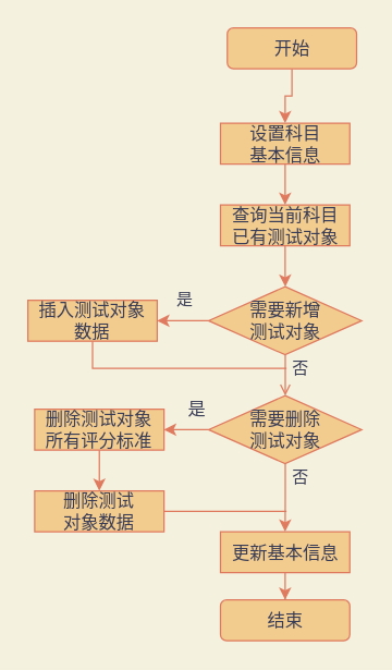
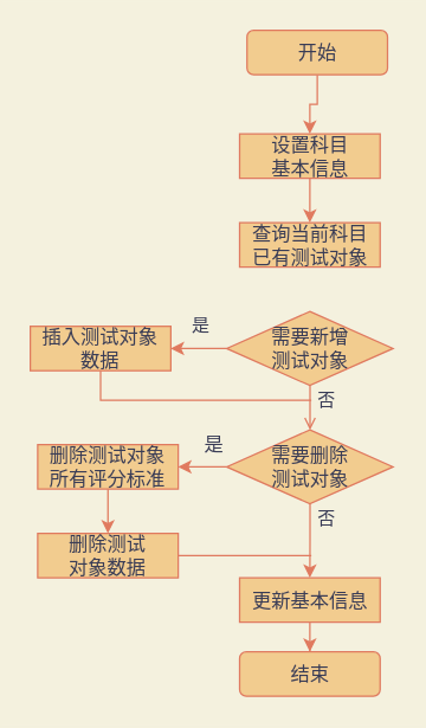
  <mxCell id="0" />
  <mxCell id="1" parent="0" />
  <mxCell id="2" value="" style="edgeStyle=orthogonalEdgeStyle;rounded=0;orthogonalLoop=1;jettySize=auto;html=1;strokeColor=#E07A5F;fontColor=#393C56;fontSize=13;exitX=0.5;exitY=1;exitDx=0;exitDy=0;labelBackgroundColor=#F4F1DE;" parent="1" source="14" target="4" edge="1"><mxGeometry relative="1" as="geometry"><mxPoint x="221.5" y="50" as="sourcePoint" /></mxGeometry></mxCell>
  <mxCell id="3" value="" style="edgeStyle=orthogonalEdgeStyle;rounded=0;sketch=0;orthogonalLoop=1;jettySize=auto;html=1;fontFamily=Helvetica;fontSize=13;fontColor=#393C56;endArrow=classic;endFill=1;strokeColor=#E07A5F;strokeWidth=1;fillColor=#F2CC8F;labelBackgroundColor=#F4F1DE;" parent="1" source="4" target="16" edge="1"><mxGeometry relative="1" as="geometry" /></mxCell>
  <mxCell id="4" value="设置科目&lt;br&gt;基本信息" style="whiteSpace=wrap;html=1;strokeWidth=1;fillColor=#F2CC8F;strokeColor=#E07A5F;fontColor=#393C56;fontSize=13;" parent="1" vertex="1"><mxGeometry x="161.5" y="90" width="95" height="30" as="geometry" /></mxCell>
  <mxCell id="5" value="" style="edgeStyle=orthogonalEdgeStyle;rounded=0;orthogonalLoop=1;jettySize=auto;html=1;strokeColor=#E07A5F;fontColor=#393C56;labelBackgroundColor=#F4F1DE;" parent="1" source="7" target="9" edge="1"><mxGeometry relative="1" as="geometry" /></mxCell>
  <mxCell id="6" value="" style="edgeStyle=orthogonalEdgeStyle;rounded=0;orthogonalLoop=1;jettySize=auto;html=1;strokeColor=#E07A5F;fontColor=#393C56;labelBackgroundColor=#F4F1DE;endArrow=open;" parent="1" source="7" target="13" edge="1"><mxGeometry relative="1" as="geometry" /></mxCell>
  <mxCell id="7" value="需要新增&lt;br&gt;测试对象" style="rhombus;whiteSpace=wrap;html=1;strokeWidth=1;fillColor=#F2CC8F;strokeColor=#E07A5F;fontColor=#393C56;fontSize=13;" parent="1" vertex="1"><mxGeometry x="152.75" y="210.04" width="112.5" height="50" as="geometry" /></mxCell>
  <mxCell id="8" value="" style="edgeStyle=orthogonalEdgeStyle;rounded=0;orthogonalLoop=1;jettySize=auto;html=1;endArrow=none;endFill=0;strokeColor=#E07A5F;fontColor=#393C56;labelBackgroundColor=#F4F1DE;" parent="1" source="9" edge="1"><mxGeometry relative="1" as="geometry"><mxPoint x="210" y="270" as="targetPoint" /><Array as="points"><mxPoint x="68" y="270" /></Array></mxGeometry></mxCell>
  <mxCell id="9" value="插入测试对象&lt;br&gt;数据" style="whiteSpace=wrap;html=1;strokeWidth=1;fillColor=#F2CC8F;strokeColor=#E07A5F;fontColor=#393C56;fontSize=13;" parent="1" vertex="1"><mxGeometry x="20" y="220.04" width="95" height="30" as="geometry" /></mxCell>
  <mxCell id="10" value="是" style="text;html=1;align=center;verticalAlign=middle;resizable=0;points=[];autosize=1;strokeColor=none;fillColor=none;fontColor=#393C56;fontSize=13;" parent="1" vertex="1"><mxGeometry x="129" y="290" width="30" height="20" as="geometry" /></mxCell>
  <mxCell id="11" value="" style="edgeStyle=orthogonalEdgeStyle;rounded=0;orthogonalLoop=1;jettySize=auto;html=1;strokeColor=#E07A5F;fontColor=#393C56;entryX=0.5;entryY=0;entryDx=0;entryDy=0;labelBackgroundColor=#F4F1DE;" parent="1" source="13" target="23" edge="1"><mxGeometry relative="1" as="geometry"><mxPoint x="209" y="370" as="targetPoint" /></mxGeometry></mxCell>
  <mxCell id="12" value="" style="edgeStyle=orthogonalEdgeStyle;rounded=0;orthogonalLoop=1;jettySize=auto;html=1;endArrow=classic;endFill=1;strokeColor=#E07A5F;fontColor=#393C56;labelBackgroundColor=#F4F1DE;" parent="1" source="13" target="19" edge="1"><mxGeometry relative="1" as="geometry" /></mxCell>
  <mxCell id="13" value="需要删除&lt;br&gt;测试对象" style="rhombus;whiteSpace=wrap;html=1;strokeWidth=1;fillColor=#F2CC8F;strokeColor=#E07A5F;fontColor=#393C56;fontSize=13;" parent="1" vertex="1"><mxGeometry x="152.75" y="290" width="112.5" height="50" as="geometry" /></mxCell>
  <mxCell id="14" value="开始" style="rounded=1;whiteSpace=wrap;html=1;sketch=0;fontFamily=Helvetica;fontSize=13;fontColor=#393C56;strokeColor=#E07A5F;fillColor=#F2CC8F;strokeWidth=1;" parent="1" vertex="1"><mxGeometry x="166.5" y="20" width="95" height="30" as="geometry" /></mxCell>
- <mxCell id="15" value="" style="edgeStyle=orthogonalEdgeStyle;rounded=0;orthogonalLoop=1;jettySize=auto;html=1;strokeColor=#E07A5F;fontColor=#393C56;labelBackgroundColor=#F4F1DE;" parent="1" source="16" target="7" edge="1"><mxGeometry relative="1" as="geometry" /></mxCell>
  <mxCell id="16" value="查询当前科目&lt;br&gt;已有测试对象" style="whiteSpace=wrap;html=1;fontColor=#393C56;strokeColor=#E07A5F;strokeWidth=1;fillColor=#F2CC8F;fontSize=13;" parent="1" vertex="1"><mxGeometry x="161.5" y="150" width="95" height="30" as="geometry" /></mxCell>
  <mxCell id="17" value="结束" style="rounded=1;whiteSpace=wrap;html=1;sketch=0;fontFamily=Helvetica;fontSize=13;fontColor=#393C56;strokeColor=#E07A5F;strokeWidth=1;fillColor=#F2CC8F;" parent="1" vertex="1"><mxGeometry x="161.5" y="440" width="95" height="30" as="geometry" /></mxCell>
  <mxCell id="18" value="" style="edgeStyle=orthogonalEdgeStyle;rounded=0;orthogonalLoop=1;jettySize=auto;html=1;strokeColor=#E07A5F;fontColor=#393C56;labelBackgroundColor=#F4F1DE;" parent="1" source="19" target="21" edge="1"><mxGeometry relative="1" as="geometry" /></mxCell>
  <mxCell id="19" value="删除测试对象&lt;br&gt;所有评分标准" style="whiteSpace=wrap;html=1;fontSize=13;fontColor=#393C56;strokeColor=#E07A5F;strokeWidth=1;fillColor=#F2CC8F;" parent="1" vertex="1"><mxGeometry x="25" y="300" width="95" height="30" as="geometry" /></mxCell>
  <mxCell id="20" value="" style="edgeStyle=orthogonalEdgeStyle;rounded=0;sketch=0;orthogonalLoop=1;jettySize=auto;html=1;fontColor=#393C56;strokeColor=#E07A5F;fillColor=#F2CC8F;endArrow=none;endFill=0;labelBackgroundColor=#F4F1DE;" parent="1" source="21" edge="1"><mxGeometry relative="1" as="geometry"><mxPoint x="210" y="375" as="targetPoint" /><Array as="points"><mxPoint x="210" y="375" /></Array></mxGeometry></mxCell>
  <mxCell id="21" value="删除测试&lt;br&gt;对象数据" style="whiteSpace=wrap;html=1;fontSize=13;fontColor=#393C56;strokeColor=#E07A5F;strokeWidth=1;fillColor=#F2CC8F;" parent="1" vertex="1"><mxGeometry x="25" y="360" width="95" height="30" as="geometry" /></mxCell>
  <mxCell id="22" value="" style="edgeStyle=orthogonalEdgeStyle;rounded=0;orthogonalLoop=1;jettySize=auto;html=1;strokeColor=#E07A5F;fontColor=#393C56;labelBackgroundColor=#F4F1DE;" parent="1" source="23" target="17" edge="1"><mxGeometry relative="1" as="geometry" /></mxCell>
  <mxCell id="23" value="更新基本信息" style="whiteSpace=wrap;html=1;fontSize=13;fontColor=#393C56;strokeColor=#E07A5F;strokeWidth=1;fillColor=#F2CC8F;" parent="1" vertex="1"><mxGeometry x="161.5" y="390" width="95" height="30" as="geometry" /></mxCell>
  <mxCell id="24" value="是" style="text;html=1;align=center;verticalAlign=middle;resizable=0;points=[];autosize=1;strokeColor=none;fillColor=none;fontColor=#393C56;" parent="1" vertex="1"><mxGeometry x="120" y="210.04" width="30" height="20" as="geometry" /></mxCell>
  <mxCell id="25" value="否" style="text;html=1;align=center;verticalAlign=middle;resizable=0;points=[];autosize=1;strokeColor=none;fillColor=none;fontColor=#393C56;" parent="1" vertex="1"><mxGeometry x="205" y="340" width="30" height="20" as="geometry" /></mxCell>
  <mxCell id="26" value="否" style="text;html=1;align=center;verticalAlign=middle;resizable=0;points=[];autosize=1;strokeColor=none;fillColor=none;fontColor=#393C56;" parent="1" vertex="1"><mxGeometry x="205" y="260" width="30" height="20" as="geometry" /></mxCell>
